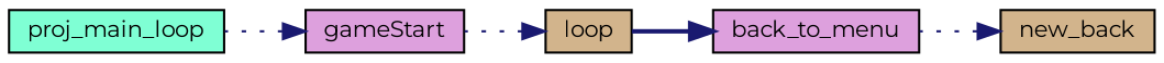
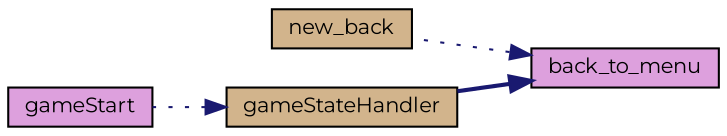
  digraph {
    fontname=Montserrat
    rankdir=RL
    node [color=black fillcolor=tan fontname=Montserrat fontsize=10 shape=record style=filled]
    edge [color=midnightblue dir=back fontname=Montserrat fontsize=10 labelfontname=Helvetica labelfontsize=10 style=dotted]
    n1 [fontcolor=black height=0.2 label=new_back width=0.4]
    n2 [fillcolor=plum height=0.2 label=back_to_menu width=0.4]
-   n3 [height=0.2 label=loop width=0.4]
+   n3 [height=0.2 label=gameStateHandler width=0.4]
    n4 [fillcolor=plum height=0.2 label=gameStart width=0.4]
-   n5 [fillcolor=aquamarine height=0.2 label=proj_main_loop width=0.4]
-   n1 -> n2
+   n2 -> n1
    n2 -> n3 [style=bold]
    n3 -> n4
-   n4 -> n5
  }
